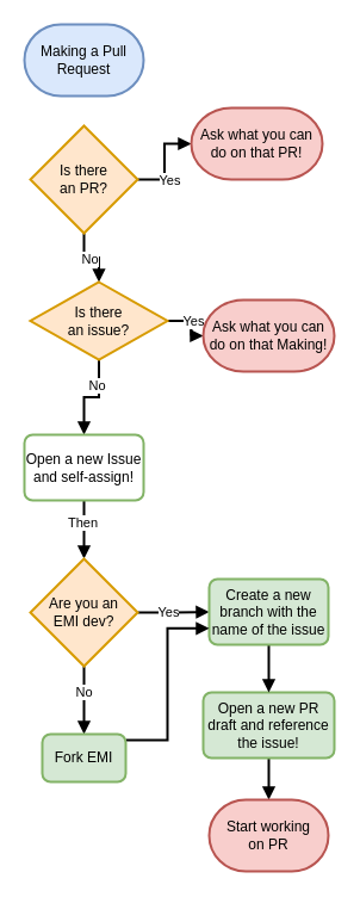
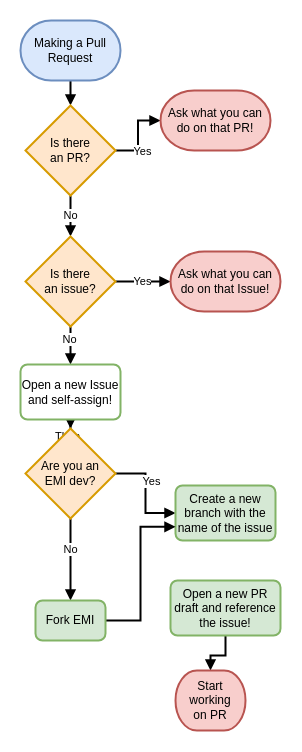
  <mxCell id="0" />
  <mxCell id="1" parent="0" />
+ <mxCell id="2" style="edgeStyle=orthogonalEdgeStyle;rounded=0;orthogonalLoop=1;jettySize=auto;html=1;entryX=0.5;entryY=0;entryDx=0;entryDy=0;entryPerimeter=0;strokeWidth=2;endArrow=block;endFill=1;" edge="1" parent="1" source="3" target="8"><mxGeometry relative="1" as="geometry" /></mxCell>
  <mxCell id="3" value="Making a Pull Request" style="strokeWidth=2;html=1;shape=mxgraph.flowchart.terminator;whiteSpace=wrap;fillColor=#dae8fc;strokeColor=#6c8ebf;" vertex="1" parent="1"><mxGeometry x="20" y="20" width="100" height="60" as="geometry" /></mxCell>
  <mxCell id="4" style="edgeStyle=orthogonalEdgeStyle;rounded=0;orthogonalLoop=1;jettySize=auto;html=1;strokeWidth=2;endArrow=block;endFill=1;" edge="1" parent="1" source="8" target="9"><mxGeometry relative="1" as="geometry"><mxPoint x="170" y="165" as="targetPoint" /></mxGeometry></mxCell>
  <mxCell id="5" value="Yes" style="edgeLabel;html=1;align=center;verticalAlign=middle;resizable=0;points=[];" vertex="1" connectable="0" parent="4"><mxGeometry x="-0.345" y="3" relative="1" as="geometry"><mxPoint x="7" y="3" as="offset" /></mxGeometry></mxCell>
  <mxCell id="6" style="edgeStyle=orthogonalEdgeStyle;rounded=0;orthogonalLoop=1;jettySize=auto;html=1;strokeWidth=2;endArrow=block;endFill=1;" edge="1" parent="1" source="8" target="14"><mxGeometry relative="1" as="geometry" /></mxCell>
  <mxCell id="7" value="No" style="edgeLabel;html=1;align=center;verticalAlign=middle;resizable=0;points=[];" vertex="1" connectable="0" parent="6"><mxGeometry x="-0.08" y="-1" relative="1" as="geometry"><mxPoint as="offset" /></mxGeometry></mxCell>
  <mxCell id="8" value="Is there&lt;br&gt;an PR?" style="strokeWidth=2;html=1;shape=mxgraph.flowchart.decision;whiteSpace=wrap;fillColor=#ffe6cc;strokeColor=#d79b00;" vertex="1" parent="1"><mxGeometry x="25" y="105" width="90" height="90" as="geometry" /></mxCell>
  <mxCell id="9" value="Ask what you can do on that PR!" style="strokeWidth=2;html=1;shape=mxgraph.flowchart.terminator;whiteSpace=wrap;fillColor=#f8cecc;strokeColor=#b85450;" vertex="1" parent="1"><mxGeometry x="160" y="90" width="110" height="60" as="geometry" /></mxCell>
  <mxCell id="10" style="edgeStyle=orthogonalEdgeStyle;rounded=0;orthogonalLoop=1;jettySize=auto;html=1;strokeWidth=2;endArrow=block;endFill=1;" edge="1" parent="1" source="14" target="15"><mxGeometry relative="1" as="geometry" /></mxCell>
  <mxCell id="11" value="Yes" style="edgeLabel;html=1;align=center;verticalAlign=middle;resizable=0;points=[];" vertex="1" connectable="0" parent="10"><mxGeometry x="-0.054" y="1" relative="1" as="geometry"><mxPoint as="offset" /></mxGeometry></mxCell>
  <mxCell id="12" style="edgeStyle=orthogonalEdgeStyle;rounded=0;orthogonalLoop=1;jettySize=auto;html=1;endArrow=block;endFill=1;strokeWidth=2;" edge="1" parent="1" source="14" target="18"><mxGeometry relative="1" as="geometry" /></mxCell>
  <mxCell id="13" value="No" style="edgeLabel;html=1;align=center;verticalAlign=middle;resizable=0;points=[];" vertex="1" connectable="0" parent="12"><mxGeometry x="-0.444" y="-2" relative="1" as="geometry"><mxPoint as="offset" /></mxGeometry></mxCell>
- <mxCell id="14" value="Is there&lt;br&gt;an issue?" style="strokeWidth=2;html=1;shape=mxgraph.flowchart.decision;whiteSpace=wrap;fillColor=#ffe6cc;strokeColor=#d79b00;" vertex="1" parent="1"><mxGeometry x="25" y="236" width="115" height="65" as="geometry" /></mxCell>
- <mxCell id="15" value="Ask what you can do on that Making!" style="strokeWidth=2;html=1;shape=mxgraph.flowchart.terminator;whiteSpace=wrap;fillColor=#f8cecc;strokeColor=#b85450;" vertex="1" parent="1"><mxGeometry x="170" y="251" width="110" height="60" as="geometry" /></mxCell>
+ <mxCell id="14" value="Is there&lt;br&gt;an issue?" style="strokeWidth=2;html=1;shape=mxgraph.flowchart.decision;whiteSpace=wrap;fillColor=#ffe6cc;strokeColor=#d79b00;" vertex="1" parent="1"><mxGeometry x="25" y="236" width="90" height="90" as="geometry" /></mxCell>
+ <mxCell id="15" value="Ask what you can do on that Issue!" style="strokeWidth=2;html=1;shape=mxgraph.flowchart.terminator;whiteSpace=wrap;fillColor=#f8cecc;strokeColor=#b85450;" vertex="1" parent="1"><mxGeometry x="170" y="251" width="110" height="60" as="geometry" /></mxCell>
  <mxCell id="16" style="edgeStyle=orthogonalEdgeStyle;rounded=0;orthogonalLoop=1;jettySize=auto;html=1;entryX=0.5;entryY=0;entryDx=0;entryDy=0;entryPerimeter=0;endArrow=block;endFill=1;strokeWidth=2;" edge="1" parent="1" source="18" target="26"><mxGeometry relative="1" as="geometry" /></mxCell>
  <mxCell id="17" value="Then" style="edgeLabel;html=1;align=center;verticalAlign=middle;resizable=0;points=[];" vertex="1" connectable="0" parent="16"><mxGeometry x="-0.3" y="1" relative="1" as="geometry"><mxPoint x="-3" y="1" as="offset" /></mxGeometry></mxCell>
  <mxCell id="18" value="Open a new Issue and self-assign!" style="rounded=1;whiteSpace=wrap;html=1;absoluteArcSize=1;arcSize=14;strokeWidth=2;fillColor=#ffffff;strokeColor=#82b366;" vertex="1" parent="1"><mxGeometry x="20" y="364" width="100" height="55" as="geometry" /></mxCell>
  <mxCell id="19" style="edgeStyle=orthogonalEdgeStyle;rounded=0;orthogonalLoop=1;jettySize=auto;html=1;endArrow=block;endFill=1;strokeWidth=2;" edge="1" parent="1" source="20" target="21"><mxGeometry relative="1" as="geometry" /></mxCell>
  <mxCell id="20" value="Open a new PR draft and reference the issue!" style="rounded=1;whiteSpace=wrap;html=1;absoluteArcSize=1;arcSize=14;strokeWidth=2;fillColor=#d5e8d4;strokeColor=#82b366;" vertex="1" parent="1"><mxGeometry x="170" y="580" width="110" height="55" as="geometry" /></mxCell>
- <mxCell id="21" value="Start working&lt;br&gt;on PR" style="strokeWidth=2;html=1;shape=mxgraph.flowchart.terminator;whiteSpace=wrap;fillColor=#f8cecc;strokeColor=#b85450;" vertex="1" parent="1"><mxGeometry x="175" y="670" width="100" height="60" as="geometry" /></mxCell>
+ <mxCell id="21" value="Start working&lt;br&gt;on PR" style="strokeWidth=2;html=1;shape=mxgraph.flowchart.terminator;whiteSpace=wrap;fillColor=#f8cecc;strokeColor=#b85450;" vertex="1" parent="1"><mxGeometry x="175" y="670" width="70" height="60" as="geometry" /></mxCell>
  <mxCell id="22" style="edgeStyle=orthogonalEdgeStyle;rounded=0;orthogonalLoop=1;jettySize=auto;html=1;endArrow=block;endFill=1;strokeWidth=2;" edge="1" parent="1" source="26" target="28"><mxGeometry relative="1" as="geometry" /></mxCell>
  <mxCell id="23" value="Yes" style="edgeLabel;html=1;align=center;verticalAlign=middle;resizable=0;points=[];" vertex="1" connectable="0" parent="22"><mxGeometry x="-0.267" y="2" relative="1" as="geometry"><mxPoint x="3" y="1" as="offset" /></mxGeometry></mxCell>
  <mxCell id="24" style="edgeStyle=orthogonalEdgeStyle;rounded=0;orthogonalLoop=1;jettySize=auto;html=1;endArrow=block;endFill=1;strokeWidth=2;" edge="1" parent="1" source="26" target="30"><mxGeometry relative="1" as="geometry" /></mxCell>
  <mxCell id="25" value="No" style="edgeLabel;html=1;align=center;verticalAlign=middle;resizable=0;points=[];" vertex="1" connectable="0" parent="24"><mxGeometry x="-0.262" y="-2" relative="1" as="geometry"><mxPoint x="1" as="offset" /></mxGeometry></mxCell>
- <mxCell id="26" value="Are you an&lt;br&gt;EMI dev?" style="strokeWidth=2;html=1;shape=mxgraph.flowchart.decision;whiteSpace=wrap;fillColor=#ffe6cc;strokeColor=#d79b00;" vertex="1" parent="1"><mxGeometry x="25" y="468" width="90" height="90" as="geometry" /></mxCell>
- <mxCell id="27" style="edgeStyle=orthogonalEdgeStyle;rounded=0;orthogonalLoop=1;jettySize=auto;html=1;endArrow=block;endFill=1;strokeWidth=2;" edge="1" parent="1" source="28" target="20"><mxGeometry relative="1" as="geometry" /></mxCell>
+ <mxCell id="26" value="Are you an&lt;br&gt;EMI dev?" style="strokeWidth=2;html=1;shape=mxgraph.flowchart.decision;whiteSpace=wrap;fillColor=#ffe6cc;strokeColor=#d79b00;" vertex="1" parent="1"><mxGeometry x="25" y="428" width="90" height="90" as="geometry" /></mxCell>
  <mxCell id="28" value="Create a new branch with the name of the issue" style="rounded=1;whiteSpace=wrap;html=1;absoluteArcSize=1;arcSize=14;strokeWidth=2;fillColor=#d5e8d4;strokeColor=#82b366;" vertex="1" parent="1"><mxGeometry x="175" y="485" width="100" height="55" as="geometry" /></mxCell>
  <mxCell id="29" style="edgeStyle=orthogonalEdgeStyle;rounded=0;orthogonalLoop=1;jettySize=auto;html=1;endArrow=block;endFill=1;strokeWidth=2;entryX=0;entryY=0.75;entryDx=0;entryDy=0;" edge="1" parent="1" source="30" target="28"><mxGeometry relative="1" as="geometry"><Array as="points"><mxPoint x="140" y="620" /><mxPoint x="140" y="526" /></Array></mxGeometry></mxCell>
- <mxCell id="30" value="Fork EMI" style="rounded=1;whiteSpace=wrap;html=1;absoluteArcSize=1;arcSize=14;strokeWidth=2;fillColor=#d5e8d4;strokeColor=#82b366;" vertex="1" parent="1"><mxGeometry x="35" y="615" width="70" height="40" as="geometry" /></mxCell>
+ <mxCell id="30" value="Fork EMI" style="rounded=1;whiteSpace=wrap;html=1;absoluteArcSize=1;arcSize=14;strokeWidth=2;fillColor=#d5e8d4;strokeColor=#82b366;" vertex="1" parent="1"><mxGeometry x="35" y="600" width="70" height="40" as="geometry" /></mxCell>
